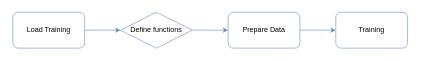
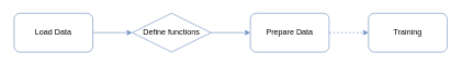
  <mxCell id="0" />
  <mxCell id="1" parent="0" />
  <mxCell id="2" value="" style="edgeStyle=orthogonalEdgeStyle;rounded=0;orthogonalLoop=1;jettySize=auto;html=1;fillColor=#dae8fc;strokeColor=#6c8ebf;" edge="1" parent="1" source="3" target="6"><mxGeometry relative="1" as="geometry" /></mxCell>
- <mxCell id="3" value="Load Training" style="rounded=1;whiteSpace=wrap;html=1;strokeColor=#6c8ebf;fillColor=#FFFFFF;" vertex="1" parent="1"><mxGeometry x="20" y="20" width="120" height="60" as="geometry" /></mxCell>
+ <mxCell id="3" value="Load Data" style="rounded=1;whiteSpace=wrap;html=1;strokeColor=#6c8ebf;fillColor=#FFFFFF;" vertex="1" parent="1"><mxGeometry x="20" y="20" width="120" height="60" as="geometry" /></mxCell>
  <mxCell id="4" value="Training" style="rounded=1;whiteSpace=wrap;html=1;strokeColor=#6c8ebf;fillColor=#FFFFFF;" vertex="1" parent="1"><mxGeometry x="560" y="20" width="120" height="60" as="geometry" /></mxCell>
  <mxCell id="5" value="" style="edgeStyle=orthogonalEdgeStyle;rounded=0;orthogonalLoop=1;jettySize=auto;html=1;fillColor=#dae8fc;strokeColor=#6c8ebf;" edge="1" parent="1" source="6" target="8"><mxGeometry relative="1" as="geometry" /></mxCell>
  <mxCell id="6" value="Define functions" style="rhombus;whiteSpace=wrap;html=1;strokeColor=#6c8ebf;fillColor=#FFFFFF;" vertex="1" parent="1"><mxGeometry x="200" y="20" width="120" height="60" as="geometry" /></mxCell>
- <mxCell id="7" value="" style="edgeStyle=orthogonalEdgeStyle;rounded=0;orthogonalLoop=1;jettySize=auto;html=1;fillColor=#dae8fc;strokeColor=#6c8ebf;" edge="1" parent="1" source="8" target="4"><mxGeometry relative="1" as="geometry" /></mxCell>
+ <mxCell id="7" value="" style="edgeStyle=orthogonalEdgeStyle;rounded=0;orthogonalLoop=1;jettySize=auto;html=1;fillColor=#dae8fc;strokeColor=#6c8ebf;dashed=1;" edge="1" parent="1" source="8" target="4"><mxGeometry relative="1" as="geometry" /></mxCell>
  <mxCell id="8" value="Prepare Data" style="rounded=1;whiteSpace=wrap;html=1;strokeColor=#6c8ebf;fillColor=#FFFFFF;" vertex="1" parent="1"><mxGeometry x="380" y="20" width="120" height="60" as="geometry" /></mxCell>
